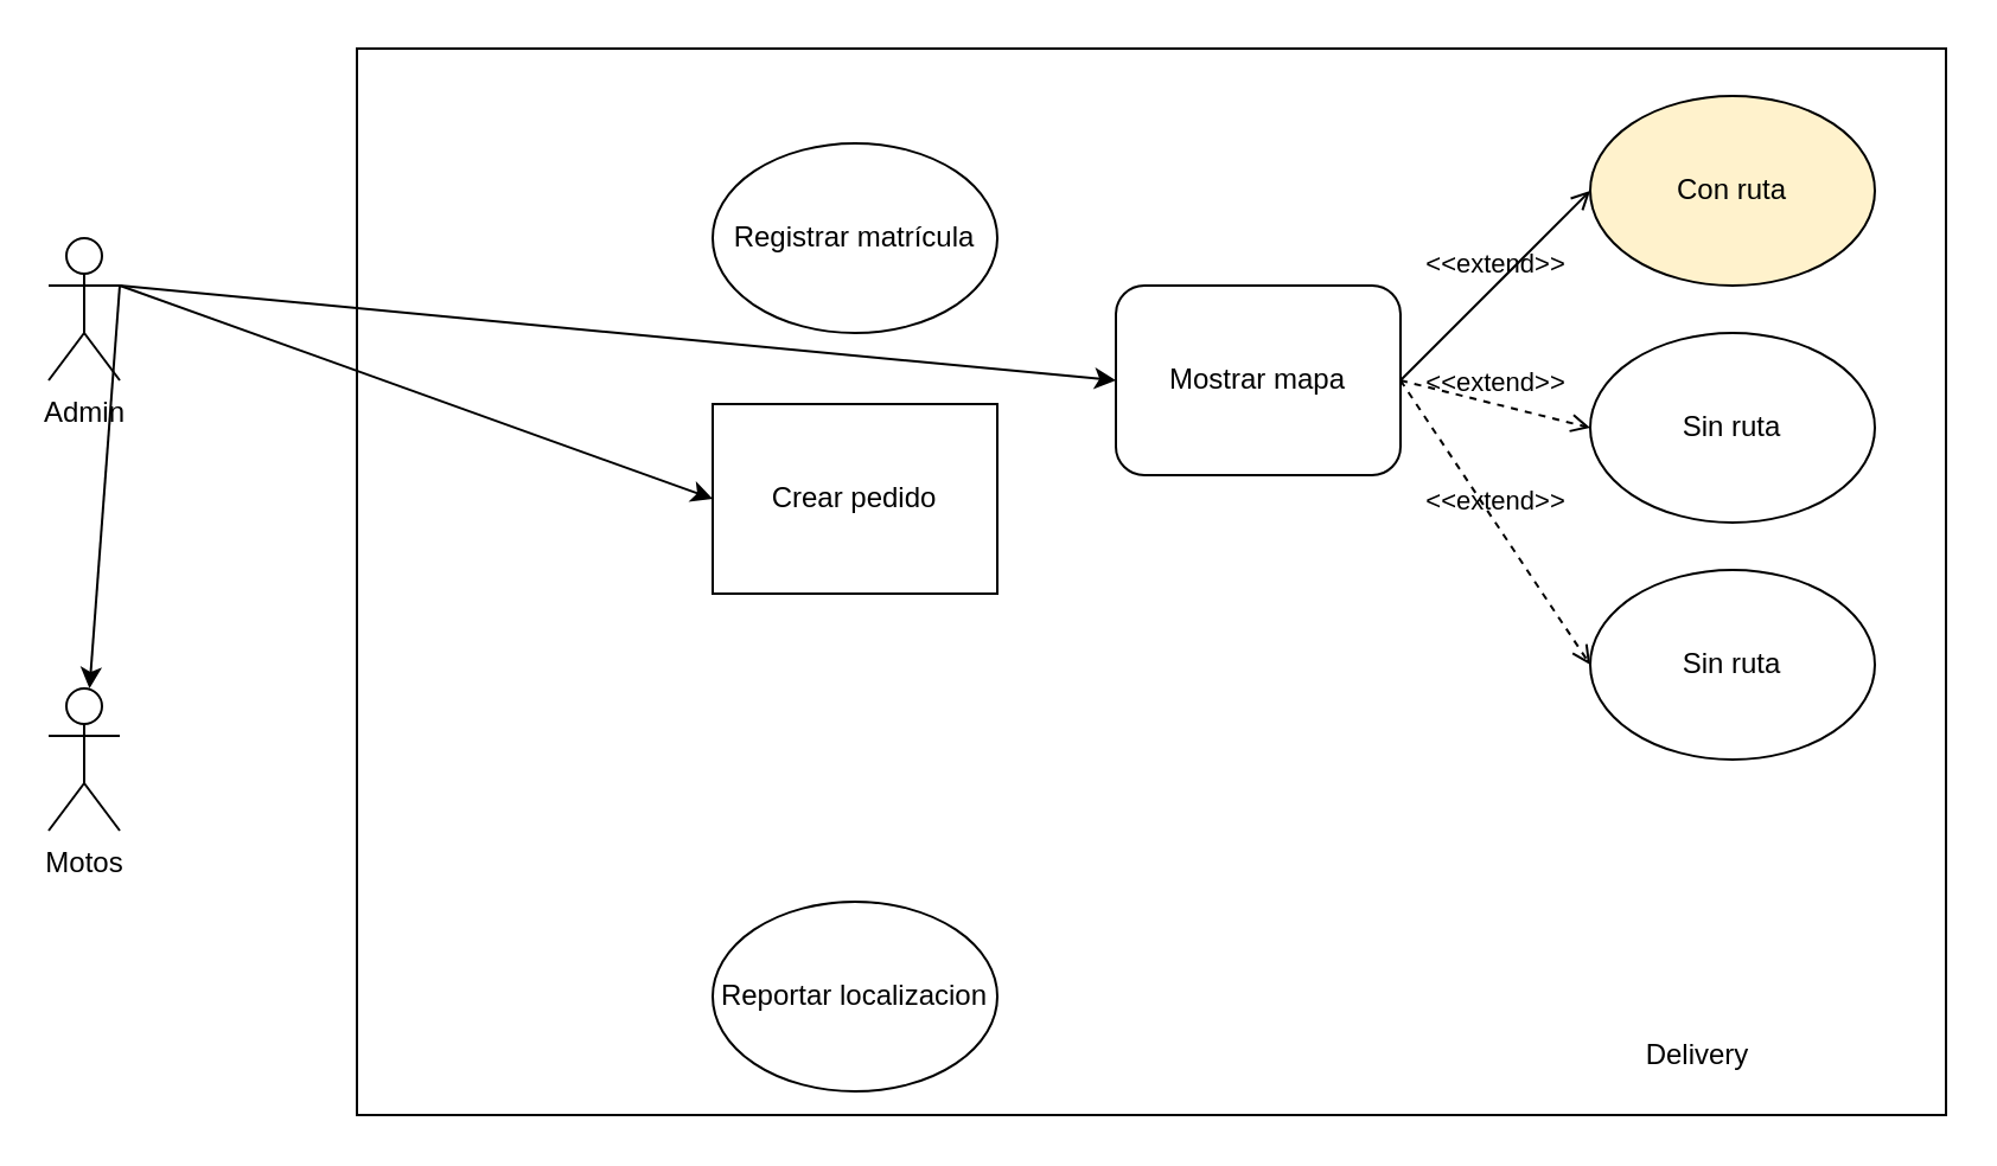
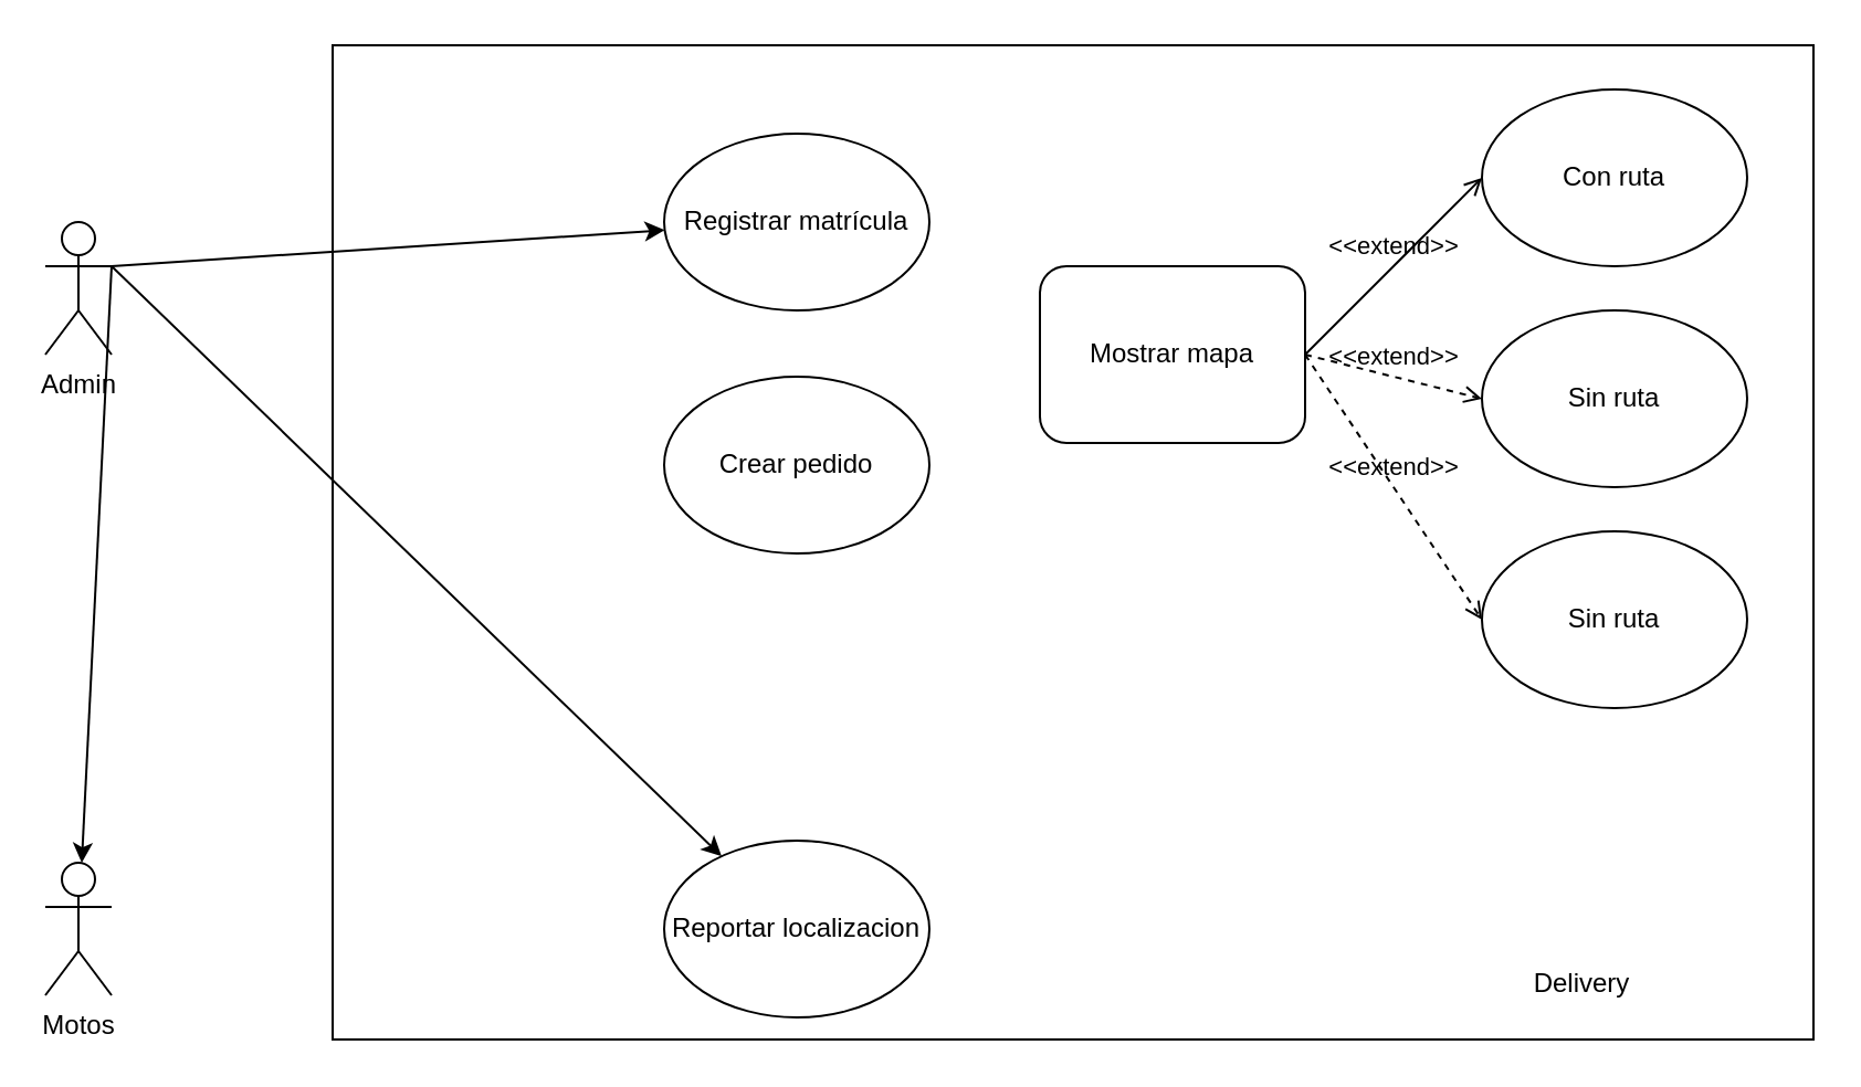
  <mxCell id="0" />
  <mxCell id="1" parent="0" />
  <mxCell id="2" style="rounded=0;orthogonalLoop=1;jettySize=auto;html=1;exitX=1;exitY=0.333;exitDx=0;exitDy=0;exitPerimeter=0;" parent="1" source="3" target="4" edge="1"><mxGeometry relative="1" as="geometry" /></mxCell>
  <mxCell id="3" value="&lt;div&gt;Admin&lt;/div&gt;" style="shape=umlActor;verticalLabelPosition=bottom;verticalAlign=top;html=1;outlineConnect=0;" parent="1" vertex="1"><mxGeometry x="20" y="100" width="30" height="60" as="geometry" /></mxCell>
- <mxCell id="4" value="Motos" style="shape=umlActor;verticalLabelPosition=bottom;verticalAlign=top;html=1;outlineConnect=0;" parent="1" vertex="1"><mxGeometry x="20" y="290" width="30" height="60" as="geometry" /></mxCell>
+ <mxCell id="4" value="Motos" style="shape=umlActor;verticalLabelPosition=bottom;verticalAlign=top;html=1;outlineConnect=0;" parent="1" vertex="1"><mxGeometry x="20" y="390" width="30" height="60" as="geometry" /></mxCell>
  <mxCell id="5" value="Registrar matrícula" style="ellipse;whiteSpace=wrap;html=1;" parent="1" vertex="1"><mxGeometry x="300" y="60" width="120" height="80" as="geometry" /></mxCell>
- <mxCell id="6" value="Crear pedido" style="whiteSpace=wrap;html=1;rounded=0;" parent="1" vertex="1"><mxGeometry x="300" y="170" width="120" height="80" as="geometry" /></mxCell>
+ <mxCell id="6" value="Crear pedido" style="ellipse;whiteSpace=wrap;html=1;" parent="1" vertex="1"><mxGeometry x="300" y="170" width="120" height="80" as="geometry" /></mxCell>
  <mxCell id="7" value="Reportar localizacion" style="ellipse;whiteSpace=wrap;html=1;" parent="1" vertex="1"><mxGeometry x="300" y="380" width="120" height="80" as="geometry" /></mxCell>
  <mxCell id="8" value="Mostrar mapa" style="whiteSpace=wrap;html=1;rounded=1;" parent="1" vertex="1"><mxGeometry x="470" y="120" width="120" height="80" as="geometry" /></mxCell>
- <mxCell id="9" value="Con ruta" style="ellipse;whiteSpace=wrap;html=1;fillColor=#fff2cc;" parent="1" vertex="1"><mxGeometry x="670" y="40" width="120" height="80" as="geometry" /></mxCell>
+ <mxCell id="9" value="Con ruta" style="ellipse;whiteSpace=wrap;html=1;" parent="1" vertex="1"><mxGeometry x="670" y="40" width="120" height="80" as="geometry" /></mxCell>
  <mxCell id="10" value="Sin ruta" style="ellipse;whiteSpace=wrap;html=1;" parent="1" vertex="1"><mxGeometry x="670" y="140" width="120" height="80" as="geometry" /></mxCell>
- <mxCell id="11" style="rounded=0;orthogonalLoop=1;jettySize=auto;html=1;exitX=1;exitY=0.333;exitDx=0;exitDy=0;exitPerimeter=0;entryX=0;entryY=0.5;entryDx=0;entryDy=0;" parent="1" source="3" target="6" edge="1"><mxGeometry relative="1" as="geometry" /></mxCell>
- <mxCell id="12" style="rounded=0;orthogonalLoop=1;jettySize=auto;html=1;exitX=1;exitY=0.333;exitDx=0;exitDy=0;exitPerimeter=0;entryX=0;entryY=0.5;entryDx=0;entryDy=0;" parent="1" source="3" target="8" edge="1"><mxGeometry relative="1" as="geometry" /></mxCell>
+ <mxCell id="11" style="rounded=0;orthogonalLoop=1;jettySize=auto;html=1;exitX=1;exitY=0.333;exitDx=0;exitDy=0;exitPerimeter=0;" parent="1" source="3" target="5" edge="1"><mxGeometry relative="1" as="geometry" /></mxCell>
+ <mxCell id="12" style="rounded=0;orthogonalLoop=1;jettySize=auto;html=1;exitX=1;exitY=0.333;exitDx=0;exitDy=0;exitPerimeter=0;" parent="1" source="3" target="7" edge="1"><mxGeometry relative="1" as="geometry" /></mxCell>
  <mxCell id="13" value="&amp;lt;&amp;lt;extend&amp;gt;&amp;gt;" style="html=1;verticalAlign=bottom;labelBackgroundColor=none;endArrow=open;endFill=0;dashed=0;rounded=0;exitX=1;exitY=0.5;exitDx=0;exitDy=0;entryX=0;entryY=0.5;entryDx=0;entryDy=0;" parent="1" source="8" target="9" edge="1"><mxGeometry width="160" relative="1" as="geometry"><mxPoint x="460" y="380" as="sourcePoint" /><mxPoint x="620" y="380" as="targetPoint" /></mxGeometry></mxCell>
  <mxCell id="14" value="&amp;lt;&amp;lt;extend&amp;gt;&amp;gt;" style="html=1;verticalAlign=bottom;labelBackgroundColor=none;endArrow=open;endFill=0;dashed=1;rounded=0;exitX=1;exitY=0.5;exitDx=0;exitDy=0;entryX=0;entryY=0.5;entryDx=0;entryDy=0;" parent="1" source="8" target="10" edge="1"><mxGeometry width="160" relative="1" as="geometry"><mxPoint x="460" y="380" as="sourcePoint" /><mxPoint x="620" y="380" as="targetPoint" /></mxGeometry></mxCell>
  <mxCell id="15" value="Sin ruta" style="ellipse;whiteSpace=wrap;html=1;" vertex="1" parent="1"><mxGeometry x="670" y="240" width="120" height="80" as="geometry" /></mxCell>
  <mxCell id="16" value="&amp;lt;&amp;lt;extend&amp;gt;&amp;gt;" style="html=1;verticalAlign=bottom;labelBackgroundColor=none;endArrow=open;endFill=0;dashed=1;rounded=0;exitX=1;exitY=0.5;exitDx=0;exitDy=0;entryX=0;entryY=0.5;entryDx=0;entryDy=0;" edge="1" parent="1" source="8" target="15"><mxGeometry width="160" relative="1" as="geometry"><mxPoint x="460" y="380" as="sourcePoint" /><mxPoint x="620" y="380" as="targetPoint" /></mxGeometry></mxCell>
  <mxCell id="17" value="" style="rounded=0;whiteSpace=wrap;html=1;fillStyle=hatch;fillColor=none;" vertex="1" parent="1"><mxGeometry x="150" y="20" width="670" height="450" as="geometry" /></mxCell>
  <mxCell id="18" value="Delivery" style="text;html=1;align=center;verticalAlign=middle;resizable=0;points=[];autosize=1;strokeColor=none;fillColor=none;" vertex="1" parent="1"><mxGeometry x="680" y="430" width="70" height="30" as="geometry" /></mxCell>
